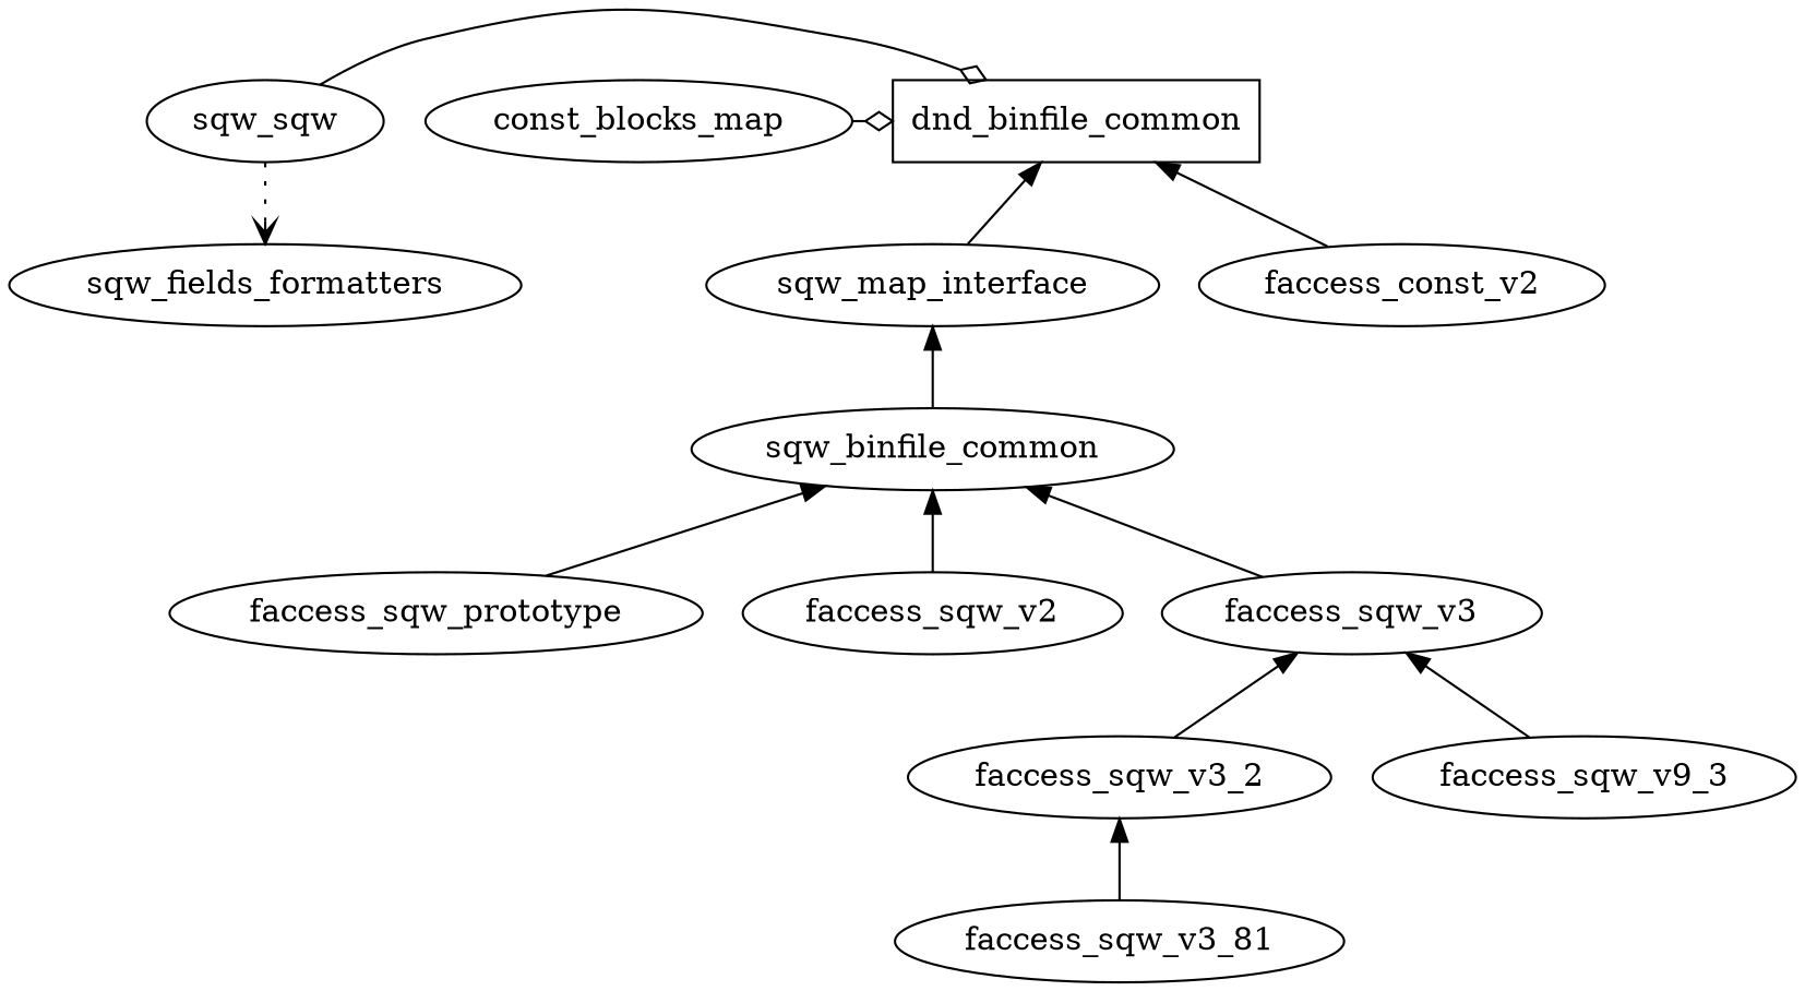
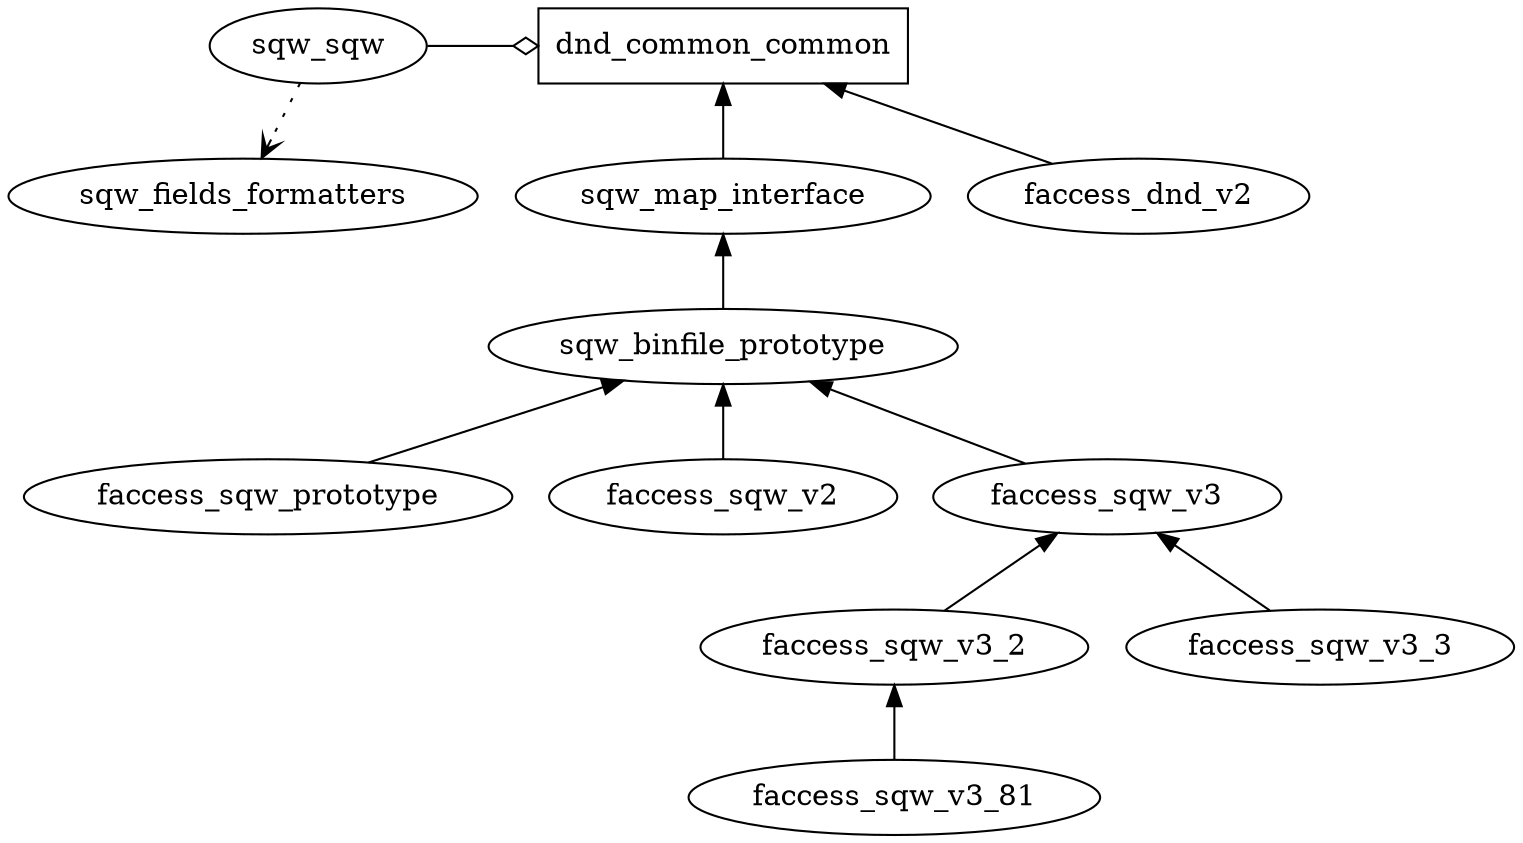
  digraph {
    edge [dir=back]
-   dnd_binfile_common [shape=box]
+   dnd_binfile_common [shape=box label=dnd_common_common]
    n2 [label=sqw_sqw]
-   const_blocks_map
-   faccess_dnd_v2 [label=faccess_const_v2]
+   faccess_dnd_v2
    n5 [label=sqw_map_interface]
    sqw_fields_formatters
-   sqw_binfile_common
+   sqw_binfile_common [label=sqw_binfile_prototype]
    faccess_sqw_prototype
    faccess_sqw_v2
    faccess_sqw_v3
    faccess_sqw_v3_2
-   faccess_sqw_v3_3 [label=faccess_sqw_v9_3]
+   faccess_sqw_v3_3
    n13 [label=faccess_sqw_v3_81]
    subgraph sub_1 {
      rank=same
      dnd_binfile_common
      n2
-     const_blocks_map
    }
    dnd_binfile_common -> faccess_dnd_v2
    dnd_binfile_common -> n5
    n2 -> dnd_binfile_common [arrowhead=odiamond dir=normal]
    n2 -> sqw_fields_formatters [arrowhead=vee dir=normal style=dotted]
-   const_blocks_map -> dnd_binfile_common [arrowhead=odiamond dir=normal]
    n5 -> sqw_binfile_common
    sqw_binfile_common -> faccess_sqw_prototype
    sqw_binfile_common -> faccess_sqw_v2
    sqw_binfile_common -> faccess_sqw_v3
    faccess_sqw_v3 -> faccess_sqw_v3_2
    faccess_sqw_v3 -> faccess_sqw_v3_3
    faccess_sqw_v3_2 -> n13
  }
